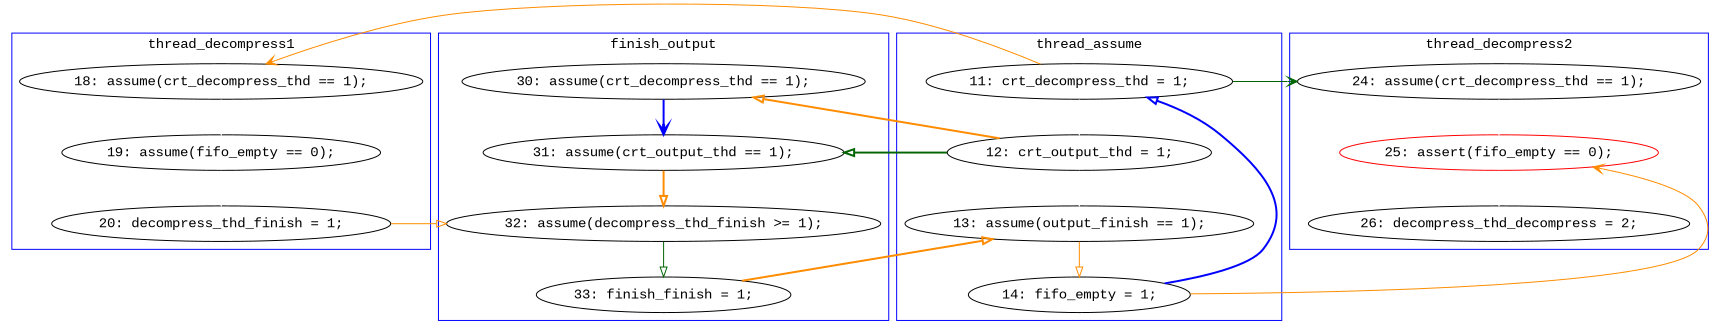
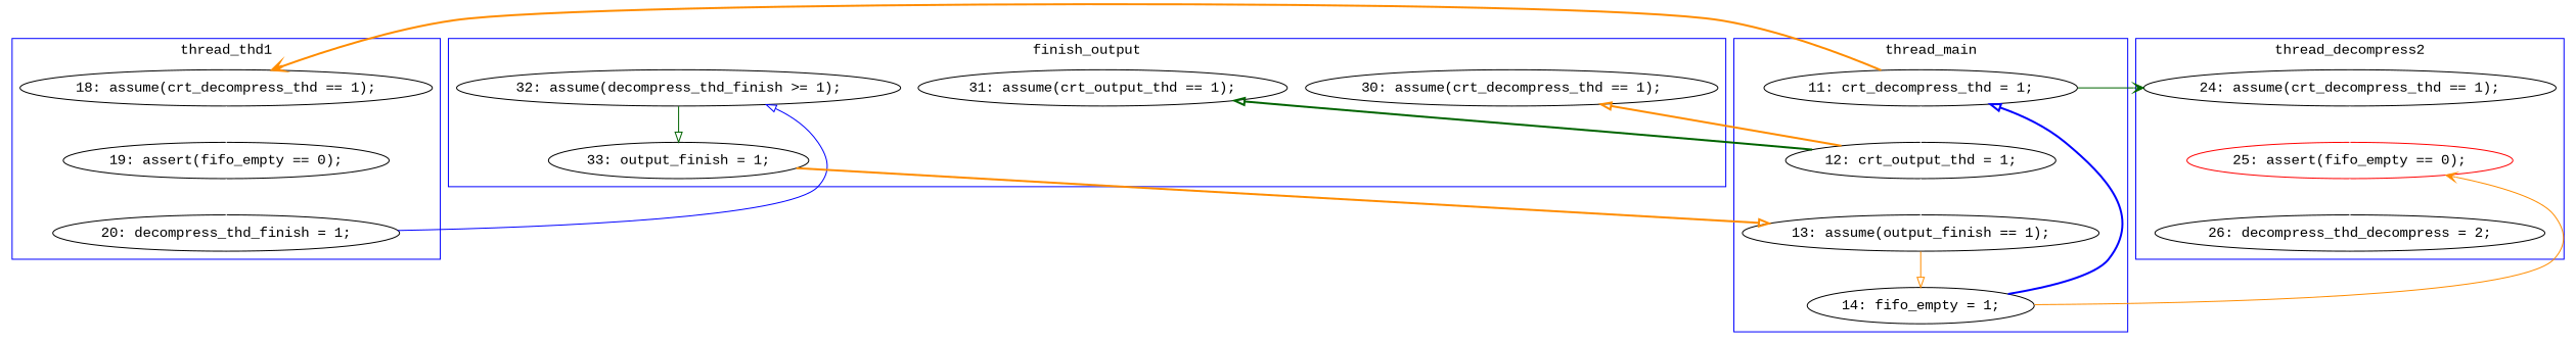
  digraph {
    fontname="Liberation Mono"
    node [fontname="Liberation Mono"]
    edge [color=white fontname="Liberation Mono" style=solid arrowhead=onormal]
    n1 [label="18: assume(crt_decompress_thd == 1);"]
-   n2 [label="19: assume(fifo_empty == 0);"]
+   n2 [label="19: assert(fifo_empty == 0);"]
    n3 [label="20: decompress_thd_finish = 1;"]
-   n4 [label="33: finish_finish = 1;"]
+   n4 [label="33: output_finish = 1;"]
    n5 [label="30: assume(crt_decompress_thd == 1);"]
    n6 [label="31: assume(crt_output_thd == 1);"]
    n7 [label="32: assume(decompress_thd_finish >= 1);"]
    n8 [label="24: assume(crt_decompress_thd == 1);"]
    n9 [color=red label="25: assert(fifo_empty == 0);"]
    n10 [label="26: decompress_thd_decompress = 2;"]
    n11 [label="13: assume(output_finish == 1);"]
    n12 [label="11: crt_decompress_thd = 1;"]
    n13 [label="12: crt_output_thd = 1;"]
    n14 [label="14: fifo_empty = 1;"]
    subgraph cluster_1 {
      color=blue
-     label=thread_decompress1
+     label=thread_thd1
      n1
      n2
      n3
    }
    subgraph cluster_2 {
      color=blue
      label=finish_output
      n4
      n5
      n6
      n7
    }
    subgraph cluster_3 {
      color=blue
      label=thread_decompress2
      n8
      n9
      n10
    }
    subgraph cluster_4 {
      color=blue
-     label=thread_assume
+     label=thread_main
      n11
      n12
      n13
      n14
    }
    n1 -> n2 [arrowhead=""]
    n2 -> n3 [arrowhead=""]
-   n3 -> n7 [color=darkorange constraint=false]
+   n3 -> n7 [color=blue constraint=false]
    n4 -> n11 [color=darkorange constraint=false style=bold]
-   n5 -> n6 [arrowhead=vee color=blue style=bold]
-   n6 -> n7 [color=darkorange style=bold]
    n7 -> n4 [color=darkgreen]
    n8 -> n9 [arrowhead=""]
    n9 -> n10 [arrowhead=""]
    n11 -> n14 [color=darkorange]
-   n12 -> n1 [arrowhead=vee color=darkorange constraint=false]
+   n12 -> n1 [arrowhead=vee color=darkorange constraint=false style=bold]
    n12 -> n8 [arrowhead=vee color=darkgreen constraint=false]
    n12 -> n13 [arrowhead=""]
    n13 -> n5 [color=darkorange constraint=false style=bold]
    n13 -> n6 [color=darkgreen constraint=false style=bold]
    n13 -> n11 [arrowhead=""]
    n14 -> n9 [arrowhead=vee color=darkorange constraint=false]
    n14 -> n12 [color=blue constraint=false style=bold]
  }
